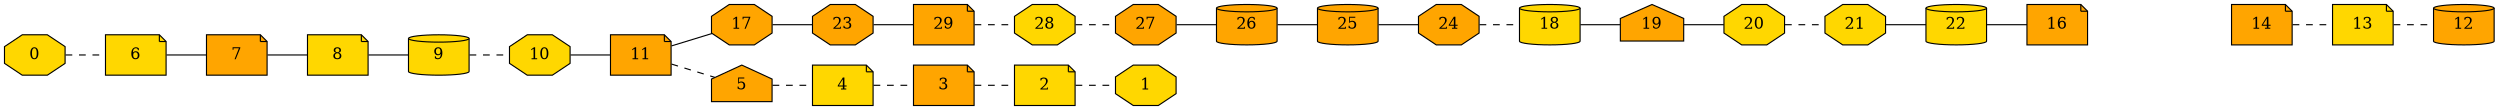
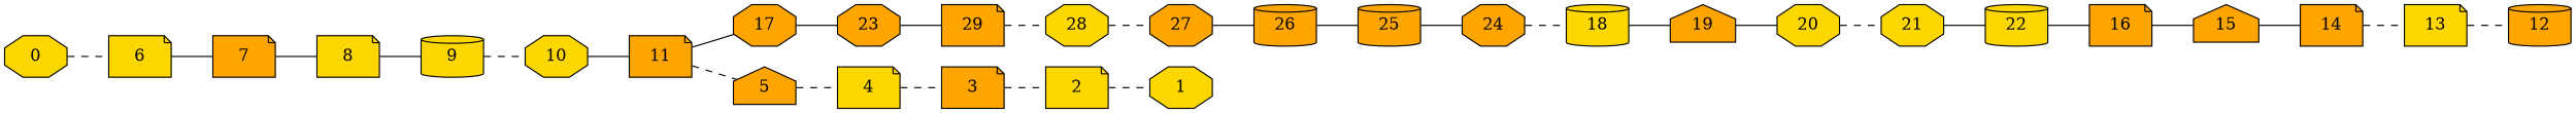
  graph {
    rankdir=LR
    node [fillcolor=orange shape=note style=filled]
    edge [style=solid]
    0 [fillcolor=gold shape=octagon]
    6 [fillcolor=gold]
    7
    8 [fillcolor=gold]
    9 [fillcolor=gold shape=cylinder]
    10 [fillcolor=gold shape=octagon]
    11
    17 [shape=octagon]
    5 [shape=house]
    23 [shape=octagon]
    4 [fillcolor=gold]
    29
    28 [fillcolor=gold shape=octagon]
    27 [shape=octagon]
    26 [shape=cylinder]
    25 [shape=cylinder]
    24 [shape=octagon]
    18 [fillcolor=gold shape=cylinder]
    19 [shape=house]
    20 [fillcolor=gold shape=octagon]
    21 [fillcolor=gold shape=octagon]
    22 [fillcolor=gold shape=cylinder]
    16
+   15 [shape=house]
    14
    13 [fillcolor=gold]
    12 [shape=cylinder]
    3
    2 [fillcolor=gold]
    1 [fillcolor=gold shape=octagon]
    0 -- 6 [style=dashed]
    6 -- 7
    7 -- 8
    8 -- 9
    9 -- 10 [style=dashed]
    10 -- 11
    11 -- 17
    11 -- 5 [style=dashed]
    17 -- 23
    5 -- 4 [style=dashed]
    23 -- 29
    4 -- 3 [style=dashed]
    29 -- 28 [style=dashed]
    28 -- 27 [style=dashed]
    27 -- 26
    26 -- 25
    25 -- 24
    24 -- 18 [style=dashed]
    18 -- 19
    19 -- 20
    20 -- 21 [style=dashed]
    21 -- 22
    22 -- 16
+   16 -- 15
+   15 -- 14
    14 -- 13 [style=dashed]
    13 -- 12 [style=dashed]
    3 -- 2 [style=dashed]
    2 -- 1 [style=dashed]
  }
